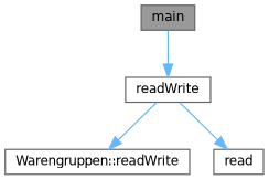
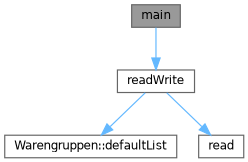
  digraph {
    rankdir=TB
    node [color=grey40 fillcolor=white fontname=Helvetica fontsize=10 shape=box style=filled]
    edge [color=steelblue1 fontname=Helvetica fontsize=10 labelfontname=Helvetica labelfontsize=10 style=solid]
    n1 [color=gray40 fillcolor=grey60 fontcolor=black height=0.2 label=main width=0.4]
    n2 [height=0.2 label=readWrite width=0.4]
-   n3 [height=0.2 label="Warengruppen::readWrite" width=0.4]
+   n3 [height=0.2 label="Warengruppen::defaultList" width=0.4]
    n4 [height=0.2 label=read width=0.4]
    n1 -> n2
    n2 -> n3
    n2 -> n4
  }
